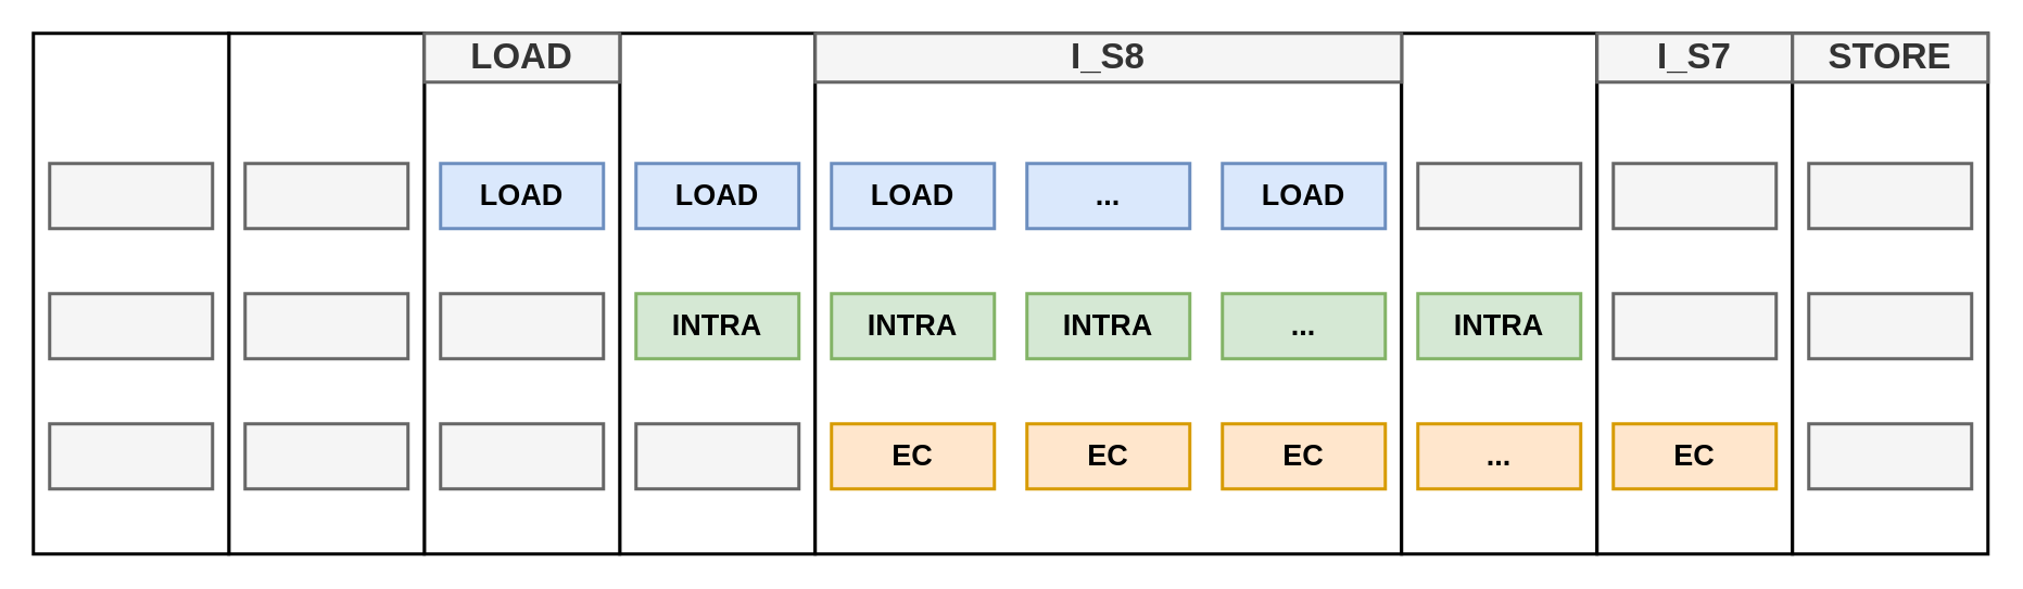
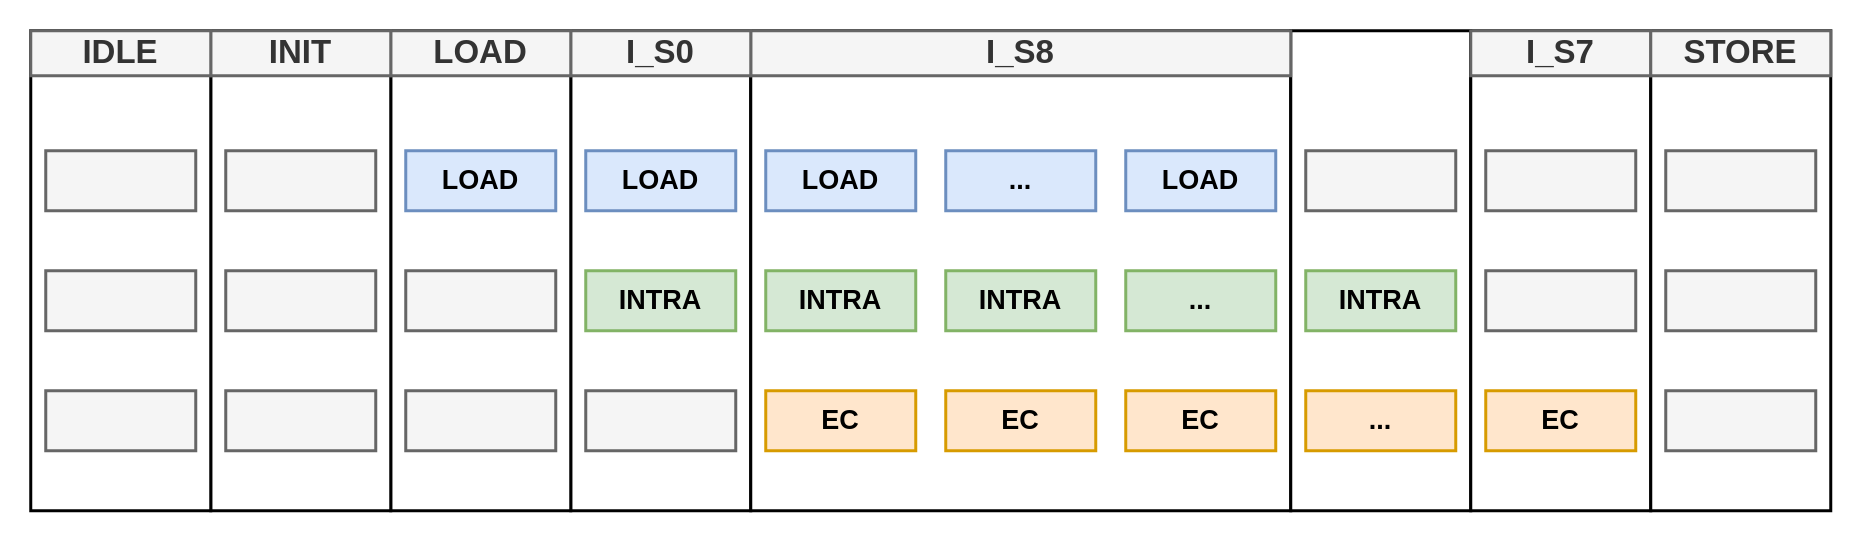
  <mxCell id="0" />
  <mxCell id="1" parent="0" />
  <mxCell id="2" value="" style="rounded=0;whiteSpace=wrap;html=1;strokeWidth=2;" parent="1" vertex="1"><mxGeometry x="380" y="20" width="120" height="320" as="geometry" /></mxCell>
  <mxCell id="3" value="" style="rounded=0;whiteSpace=wrap;html=1;strokeWidth=2;" parent="1" vertex="1"><mxGeometry x="500" y="20" width="360" height="320" as="geometry" /></mxCell>
  <mxCell id="4" value="" style="rounded=0;whiteSpace=wrap;html=1;strokeWidth=2;" parent="1" vertex="1"><mxGeometry x="260" y="20" width="120" height="320" as="geometry" /></mxCell>
  <mxCell id="5" value="" style="rounded=0;whiteSpace=wrap;html=1;strokeWidth=2;" parent="1" vertex="1"><mxGeometry x="140" y="20" width="120" height="320" as="geometry" /></mxCell>
  <mxCell id="6" value="" style="rounded=0;whiteSpace=wrap;html=1;strokeWidth=2;" parent="1" vertex="1"><mxGeometry x="20" y="20" width="120" height="320" as="geometry" /></mxCell>
  <mxCell id="7" value="" style="rounded=0;whiteSpace=wrap;html=1;strokeWidth=2;" parent="1" vertex="1"><mxGeometry x="860" y="20" width="120" height="320" as="geometry" /></mxCell>
  <mxCell id="8" value="" style="rounded=0;whiteSpace=wrap;html=1;strokeWidth=2;" parent="1" vertex="1"><mxGeometry x="980" y="20" width="120" height="320" as="geometry" /></mxCell>
  <mxCell id="9" value="LOAD" style="rounded=0;whiteSpace=wrap;html=1;fillColor=#dae8fc;strokeColor=#6c8ebf;fontStyle=1;fontSize=18;strokeWidth=2;" parent="1" vertex="1"><mxGeometry x="270" y="100" width="100" height="40" as="geometry" /></mxCell>
  <mxCell id="10" value="INTRA" style="rounded=0;whiteSpace=wrap;html=1;fillColor=#d5e8d4;strokeColor=#82b366;fontStyle=1;fontSize=18;strokeWidth=2;" parent="1" vertex="1"><mxGeometry x="390" y="180" width="100" height="40" as="geometry" /></mxCell>
  <mxCell id="11" value="LOAD" style="rounded=0;whiteSpace=wrap;html=1;fillColor=#dae8fc;strokeColor=#6c8ebf;fontStyle=1;fontSize=18;strokeWidth=2;" parent="1" vertex="1"><mxGeometry x="390" y="100" width="100" height="40" as="geometry" /></mxCell>
  <mxCell id="12" value="LOAD" style="rounded=0;whiteSpace=wrap;html=1;fillColor=#dae8fc;strokeColor=#6c8ebf;fontStyle=1;fontSize=18;strokeWidth=2;" parent="1" vertex="1"><mxGeometry x="510" y="100" width="100" height="40" as="geometry" /></mxCell>
  <mxCell id="13" value="INTRA" style="rounded=0;whiteSpace=wrap;html=1;fillColor=#d5e8d4;strokeColor=#82b366;fontStyle=1;fontSize=18;strokeWidth=2;" parent="1" vertex="1"><mxGeometry x="510" y="180" width="100" height="40" as="geometry" /></mxCell>
  <mxCell id="14" value="EC" style="rounded=0;whiteSpace=wrap;html=1;fillColor=#ffe6cc;strokeColor=#d79b00;fontStyle=1;fontSize=18;strokeWidth=2;" parent="1" vertex="1"><mxGeometry x="510" y="260" width="100" height="40" as="geometry" /></mxCell>
  <mxCell id="15" value="INTRA" style="rounded=0;whiteSpace=wrap;html=1;fillColor=#d5e8d4;strokeColor=#82b366;fontStyle=1;fontSize=18;strokeWidth=2;" parent="1" vertex="1"><mxGeometry x="630" y="180" width="100" height="40" as="geometry" /></mxCell>
  <mxCell id="16" value="EC" style="rounded=0;whiteSpace=wrap;html=1;fillColor=#ffe6cc;strokeColor=#d79b00;fontStyle=1;fontSize=18;strokeWidth=2;" parent="1" vertex="1"><mxGeometry x="630" y="260" width="100" height="40" as="geometry" /></mxCell>
  <mxCell id="17" value="EC" style="rounded=0;whiteSpace=wrap;html=1;fillColor=#ffe6cc;strokeColor=#d79b00;fontStyle=1;fontSize=18;strokeWidth=2;" parent="1" vertex="1"><mxGeometry x="750" y="260" width="100" height="40" as="geometry" /></mxCell>
  <mxCell id="18" value="" style="rounded=0;whiteSpace=wrap;html=1;fillColor=#f5f5f5;fontColor=#333333;strokeColor=#666666;strokeWidth=2;" parent="1" vertex="1"><mxGeometry x="150" y="100" width="100" height="40" as="geometry" /></mxCell>
  <mxCell id="19" value="" style="rounded=0;whiteSpace=wrap;html=1;fillColor=#f5f5f5;fontColor=#333333;strokeColor=#666666;strokeWidth=2;" parent="1" vertex="1"><mxGeometry x="30" y="180" width="100" height="40" as="geometry" /></mxCell>
  <mxCell id="20" value="" style="rounded=0;whiteSpace=wrap;html=1;fillColor=#f5f5f5;fontColor=#333333;strokeColor=#666666;strokeWidth=2;" parent="1" vertex="1"><mxGeometry x="30" y="100" width="100" height="40" as="geometry" /></mxCell>
  <mxCell id="21" value="..." style="rounded=0;whiteSpace=wrap;html=1;fillColor=#dae8fc;strokeColor=#6c8ebf;fontStyle=1;fontSize=18;strokeWidth=2;" parent="1" vertex="1"><mxGeometry x="630" y="100" width="100" height="40" as="geometry" /></mxCell>
  <mxCell id="22" value="..." style="rounded=0;whiteSpace=wrap;html=1;fillColor=#d5e8d4;strokeColor=#82b366;fontStyle=1;fontSize=18;strokeWidth=2;" parent="1" vertex="1"><mxGeometry x="750" y="180" width="100" height="40" as="geometry" /></mxCell>
  <mxCell id="23" value="LOAD" style="rounded=0;whiteSpace=wrap;html=1;fillColor=#dae8fc;strokeColor=#6c8ebf;fontStyle=1;fontSize=18;strokeWidth=2;" parent="1" vertex="1"><mxGeometry x="750" y="100" width="100" height="40" as="geometry" /></mxCell>
  <mxCell id="24" value="INTRA" style="rounded=0;whiteSpace=wrap;html=1;fillColor=#d5e8d4;strokeColor=#82b366;fontStyle=1;fontSize=18;strokeWidth=2;" parent="1" vertex="1"><mxGeometry x="870" y="180" width="100" height="40" as="geometry" /></mxCell>
  <mxCell id="25" value="..." style="rounded=0;whiteSpace=wrap;html=1;fillColor=#ffe6cc;strokeColor=#d79b00;fontStyle=1;fontSize=18;strokeWidth=2;" parent="1" vertex="1"><mxGeometry x="870" y="260" width="100" height="40" as="geometry" /></mxCell>
  <mxCell id="26" value="EC" style="rounded=0;whiteSpace=wrap;html=1;fillColor=#ffe6cc;strokeColor=#d79b00;fontStyle=1;fontSize=18;strokeWidth=2;" parent="1" vertex="1"><mxGeometry x="990" y="260" width="100" height="40" as="geometry" /></mxCell>
  <mxCell id="27" value="" style="rounded=0;whiteSpace=wrap;html=1;strokeWidth=2;" parent="1" vertex="1"><mxGeometry x="1100" y="20" width="120" height="320" as="geometry" /></mxCell>
  <mxCell id="28" value="" style="rounded=0;whiteSpace=wrap;html=1;fillColor=#f5f5f5;fontColor=#333333;strokeColor=#666666;strokeWidth=2;" parent="1" vertex="1"><mxGeometry x="270" y="180" width="100" height="40" as="geometry" /></mxCell>
  <mxCell id="29" value="" style="rounded=0;whiteSpace=wrap;html=1;fillColor=#f5f5f5;fontColor=#333333;strokeColor=#666666;strokeWidth=2;" parent="1" vertex="1"><mxGeometry x="150" y="260" width="100" height="40" as="geometry" /></mxCell>
  <mxCell id="30" value="" style="rounded=0;whiteSpace=wrap;html=1;fillColor=#f5f5f5;fontColor=#333333;strokeColor=#666666;strokeWidth=2;" parent="1" vertex="1"><mxGeometry x="150" y="180" width="100" height="40" as="geometry" /></mxCell>
  <mxCell id="31" value="" style="rounded=0;whiteSpace=wrap;html=1;fillColor=#f5f5f5;fontColor=#333333;strokeColor=#666666;strokeWidth=2;" parent="1" vertex="1"><mxGeometry x="30" y="260" width="100" height="40" as="geometry" /></mxCell>
  <mxCell id="32" value="" style="rounded=0;whiteSpace=wrap;html=1;fillColor=#f5f5f5;fontColor=#333333;strokeColor=#666666;strokeWidth=2;" parent="1" vertex="1"><mxGeometry x="270" y="260" width="100" height="40" as="geometry" /></mxCell>
  <mxCell id="33" value="" style="rounded=0;whiteSpace=wrap;html=1;fillColor=#f5f5f5;fontColor=#333333;strokeColor=#666666;strokeWidth=2;" parent="1" vertex="1"><mxGeometry x="390" y="260" width="100" height="40" as="geometry" /></mxCell>
  <mxCell id="34" value="" style="rounded=0;whiteSpace=wrap;html=1;fillColor=#f5f5f5;fontColor=#333333;strokeColor=#666666;strokeWidth=2;" parent="1" vertex="1"><mxGeometry x="1110" y="100" width="100" height="40" as="geometry" /></mxCell>
  <mxCell id="35" value="" style="rounded=0;whiteSpace=wrap;html=1;fillColor=#f5f5f5;fontColor=#333333;strokeColor=#666666;strokeWidth=2;" parent="1" vertex="1"><mxGeometry x="990" y="180" width="100" height="40" as="geometry" /></mxCell>
  <mxCell id="36" value="" style="rounded=0;whiteSpace=wrap;html=1;fillColor=#f5f5f5;fontColor=#333333;strokeColor=#666666;strokeWidth=2;" parent="1" vertex="1"><mxGeometry x="990" y="100" width="100" height="40" as="geometry" /></mxCell>
  <mxCell id="37" value="" style="rounded=0;whiteSpace=wrap;html=1;fillColor=#f5f5f5;fontColor=#333333;strokeColor=#666666;strokeWidth=2;" parent="1" vertex="1"><mxGeometry x="1110" y="260" width="100" height="40" as="geometry" /></mxCell>
  <mxCell id="38" value="" style="rounded=0;whiteSpace=wrap;html=1;fillColor=#f5f5f5;fontColor=#333333;strokeColor=#666666;strokeWidth=2;" parent="1" vertex="1"><mxGeometry x="1110" y="180" width="100" height="40" as="geometry" /></mxCell>
  <mxCell id="39" value="" style="rounded=0;whiteSpace=wrap;html=1;fillColor=#f5f5f5;fontColor=#333333;strokeColor=#666666;strokeWidth=2;" parent="1" vertex="1"><mxGeometry x="870" y="100" width="100" height="40" as="geometry" /></mxCell>
  <mxCell id="40" value="I_S7" style="text;html=1;align=center;verticalAlign=middle;whiteSpace=wrap;rounded=0;fontStyle=1;fontSize=22;strokeColor=#666666;fillColor=#f5f5f5;fontColor=#333333;strokeWidth=2;" parent="1" vertex="1"><mxGeometry x="980" y="20" width="120" height="30" as="geometry" /></mxCell>
  <mxCell id="41" value="STORE" style="text;html=1;align=center;verticalAlign=middle;whiteSpace=wrap;rounded=0;fontStyle=1;fontSize=22;strokeColor=#666666;fillColor=#f5f5f5;fontColor=#333333;strokeWidth=2;" parent="1" vertex="1"><mxGeometry x="1100" y="20" width="120" height="30" as="geometry" /></mxCell>
  <mxCell id="42" value="I_S8" style="text;html=1;align=center;verticalAlign=middle;whiteSpace=wrap;rounded=0;fontStyle=1;fontSize=22;strokeColor=#666666;fillColor=#f5f5f5;fontColor=#333333;strokeWidth=2;" parent="1" vertex="1"><mxGeometry x="500" y="20" width="360" height="30" as="geometry" /></mxCell>
+ <mxCell id="43" value="I_S0" style="text;html=1;align=center;verticalAlign=middle;whiteSpace=wrap;rounded=0;fontStyle=1;fontSize=22;strokeColor=#666666;fillColor=#f5f5f5;fontColor=#333333;strokeWidth=2;" parent="1" vertex="1"><mxGeometry x="380" y="20" width="120" height="30" as="geometry" /></mxCell>
  <mxCell id="44" value="LOAD" style="text;html=1;align=center;verticalAlign=middle;whiteSpace=wrap;rounded=0;fontStyle=1;fontSize=22;strokeColor=#666666;fillColor=#f5f5f5;fontColor=#333333;strokeWidth=2;" parent="1" vertex="1"><mxGeometry x="260" y="20" width="120" height="30" as="geometry" /></mxCell>
+ <mxCell id="45" value="INIT" style="text;html=1;align=center;verticalAlign=middle;whiteSpace=wrap;rounded=0;fontStyle=1;fontSize=22;strokeColor=#666666;fillColor=#f5f5f5;fontColor=#333333;strokeWidth=2;" parent="1" vertex="1"><mxGeometry x="140" y="20" width="120" height="30" as="geometry" /></mxCell>
+ <mxCell id="46" value="IDLE" style="text;html=1;align=center;verticalAlign=middle;whiteSpace=wrap;rounded=0;fontStyle=1;fontSize=22;strokeColor=#666666;fillColor=#f5f5f5;fontColor=#333333;strokeWidth=2;" parent="1" vertex="1"><mxGeometry x="20" y="20" width="120" height="30" as="geometry" /></mxCell>
